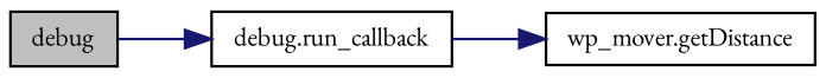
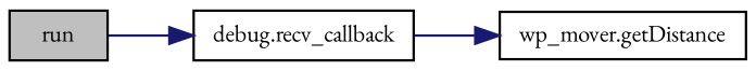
  digraph {
    fontname="EB Garamond"
    rankdir=LR
    node [color=black fillcolor=white fontname="EB Garamond" fontsize=10 shape=record style=filled]
    edge [color=midnightblue fontname="EB Garamond" fontsize=10 labelfontname=Helvetica labelfontsize=10 style=solid]
-   n1 [fillcolor=grey75 fontcolor=black height=0.2 label=debug width=0.4]
-   n2 [height=0.2 label="debug.run_callback" width=0.4]
+   n1 [fillcolor=grey75 fontcolor=black height=0.2 label=run width=0.4]
+   n2 [height=0.2 label="debug.recv_callback" width=0.4]
    n3 [height=0.2 label="wp_mover.getDistance" width=0.4]
    n1 -> n2
    n2 -> n3
  }
